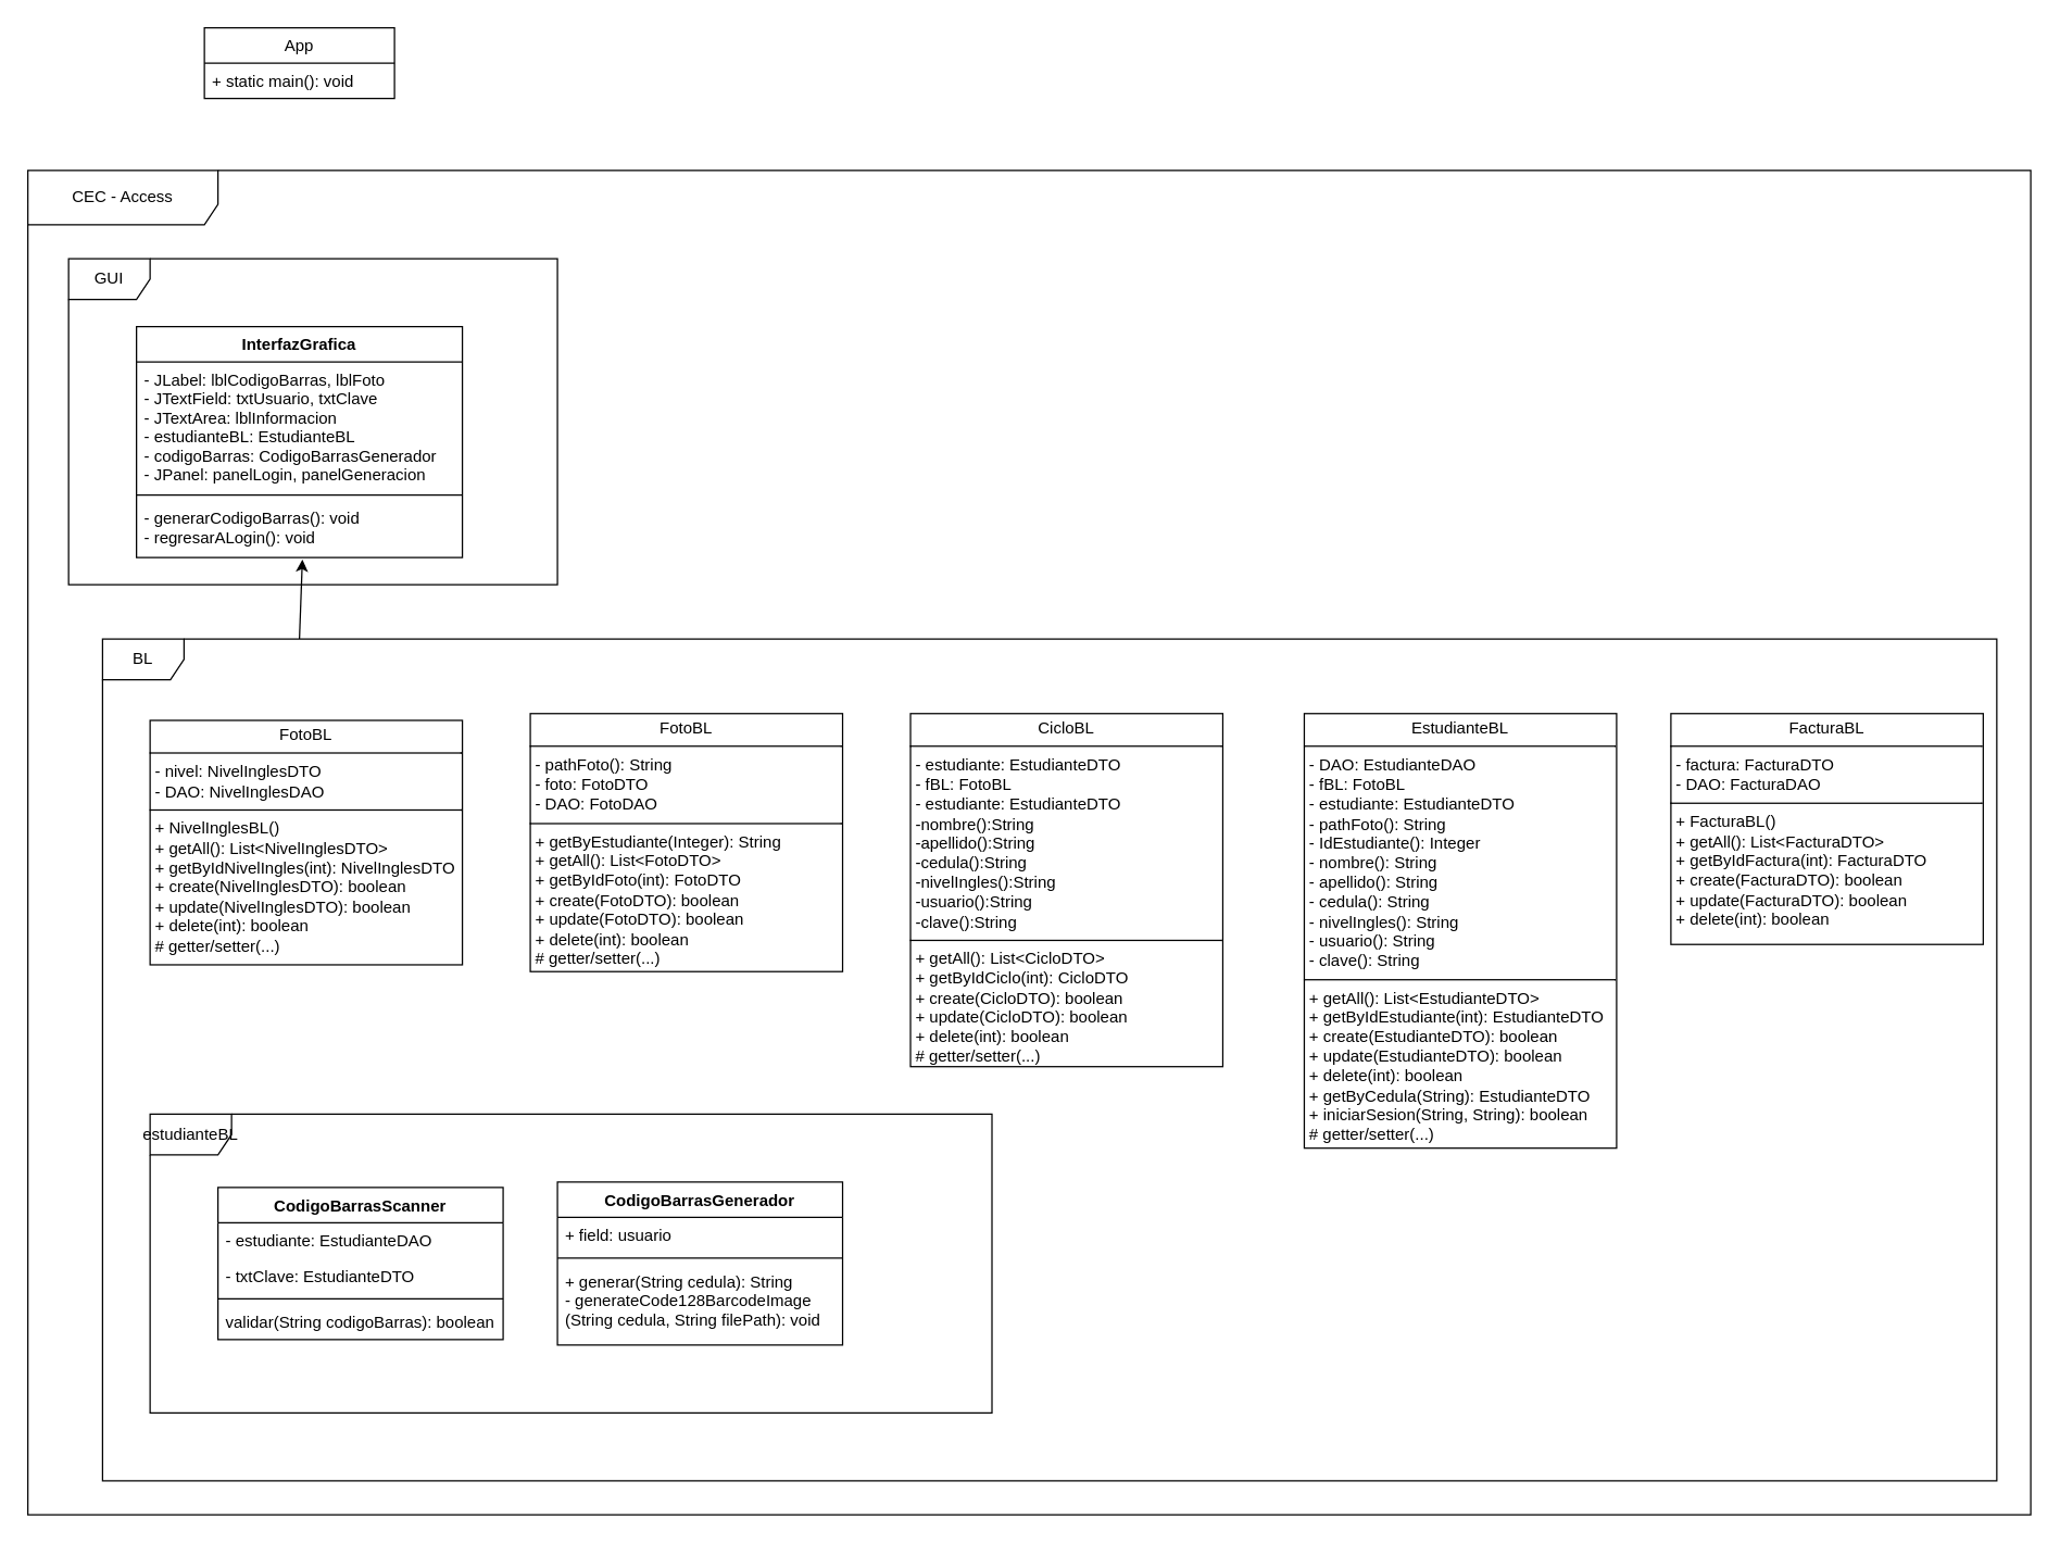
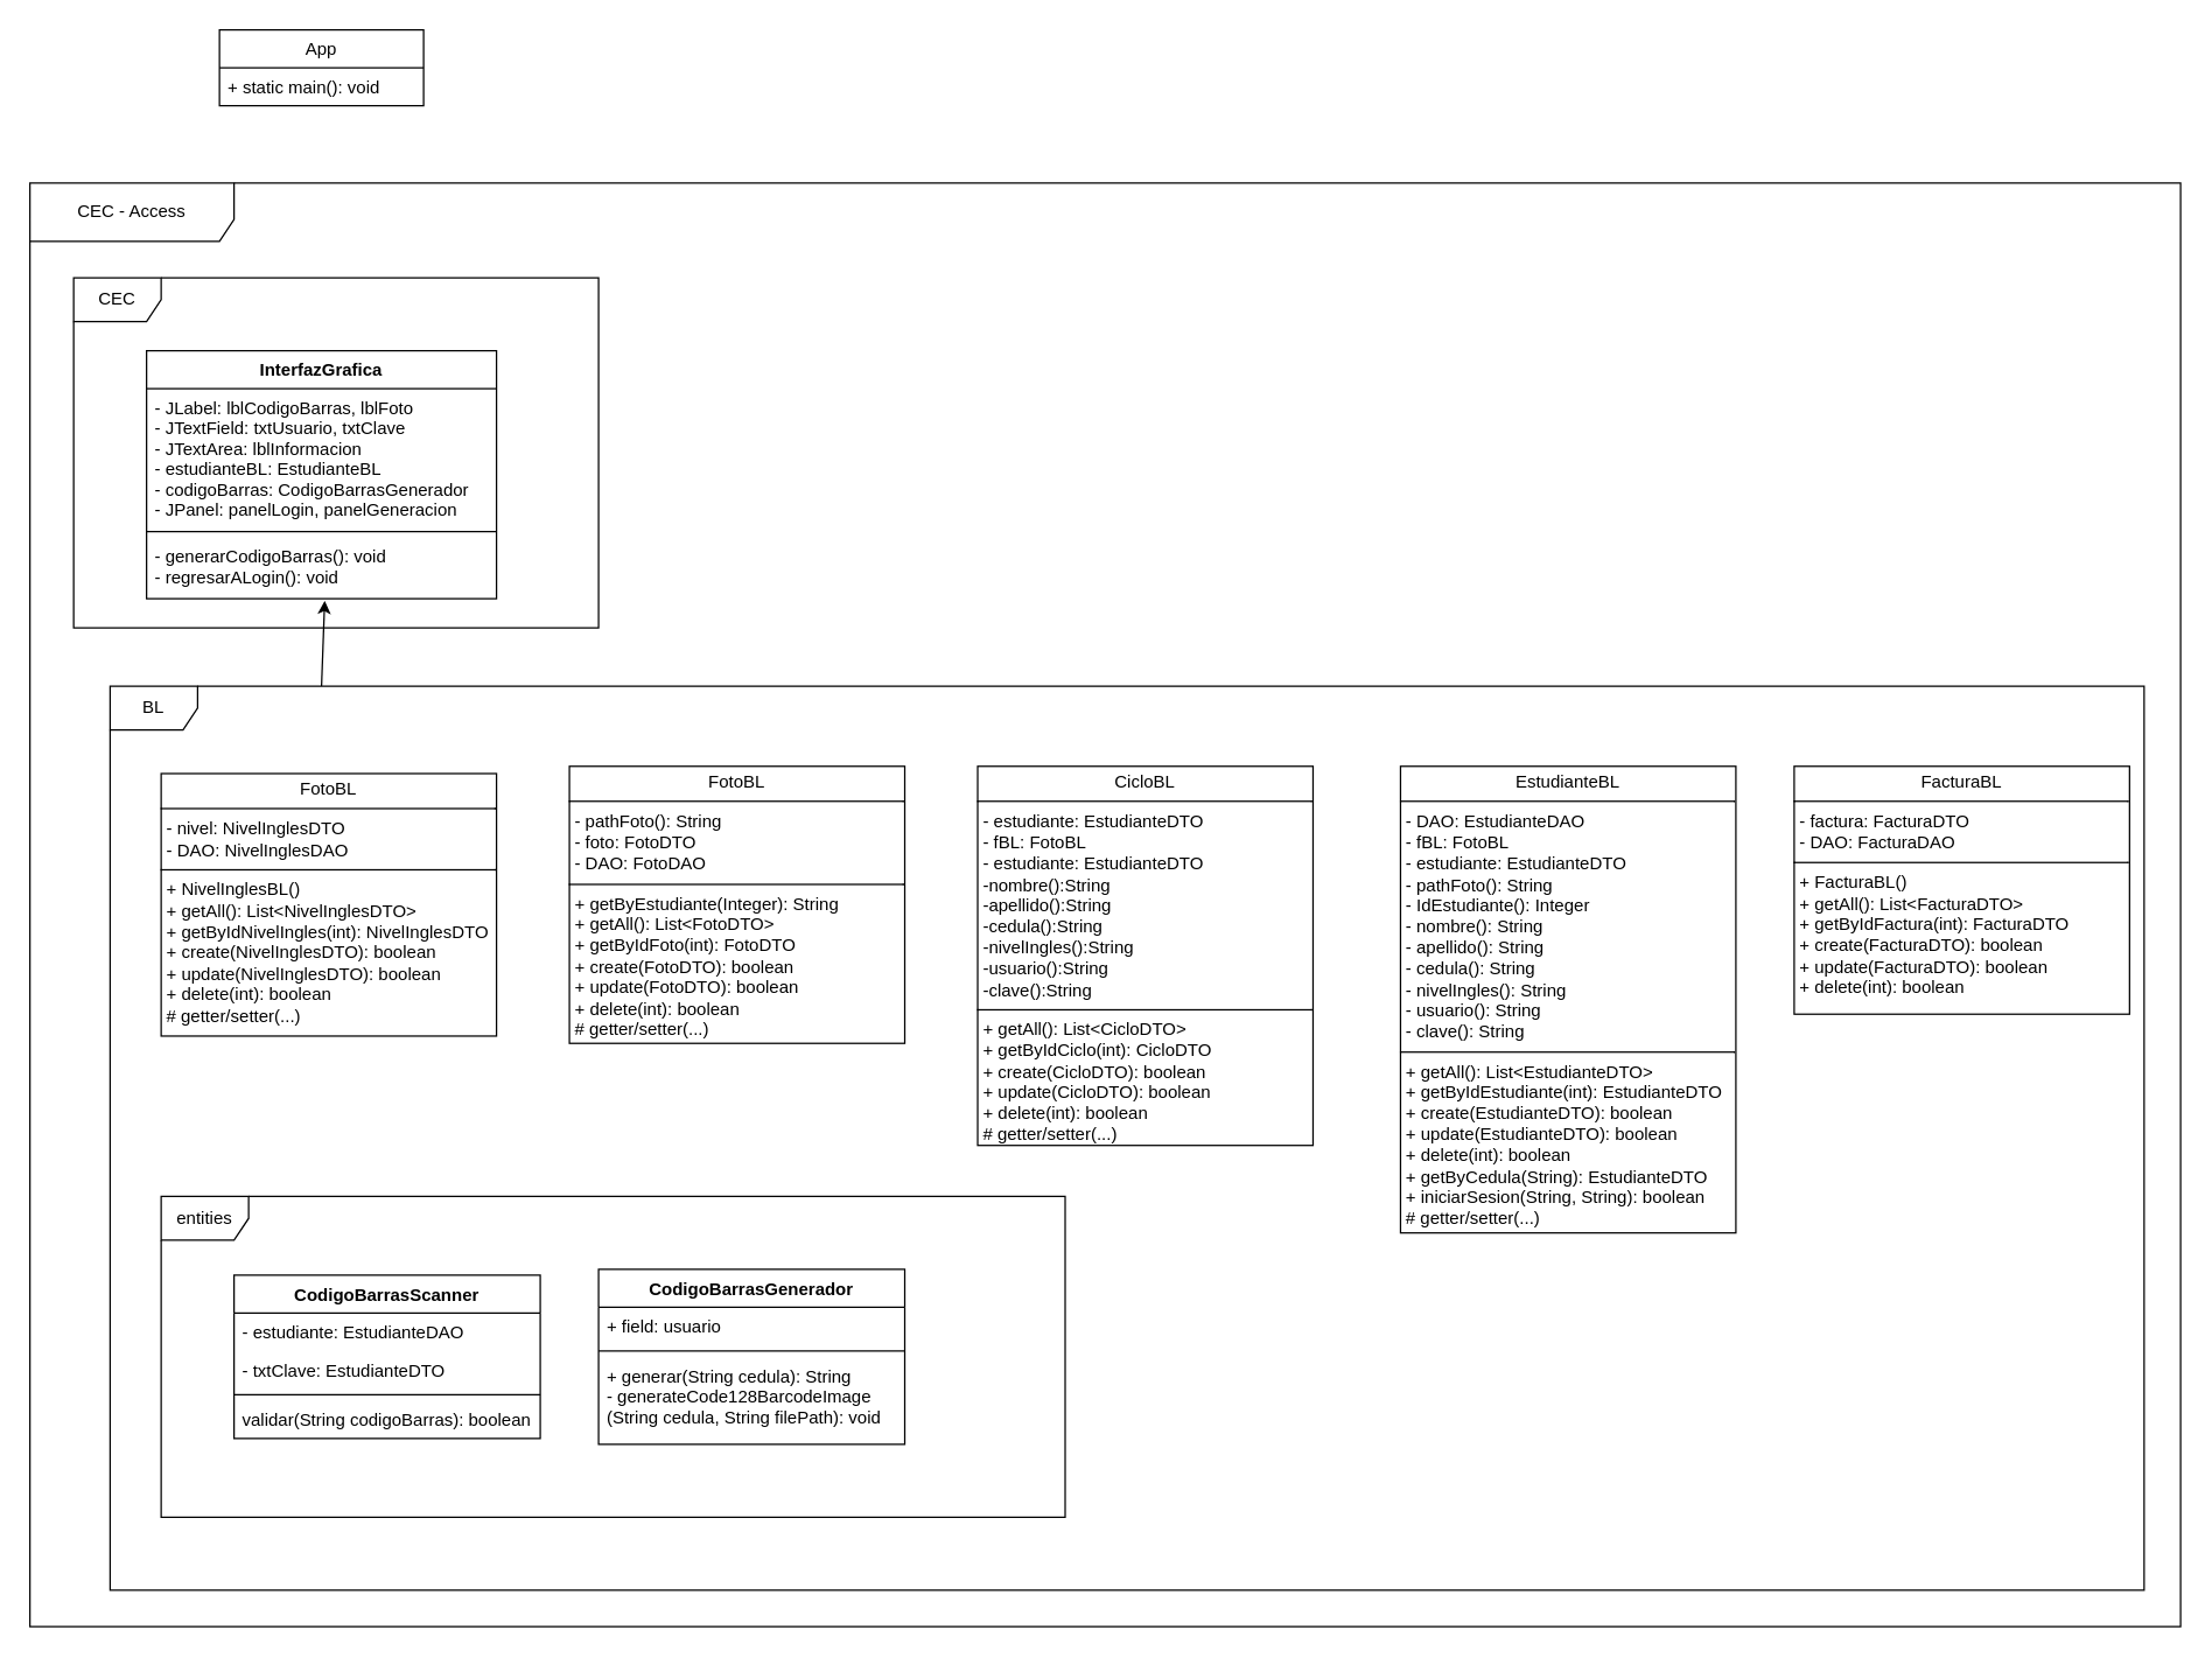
  <mxCell id="0" />
  <mxCell id="1" parent="0" />
  <mxCell id="2" value="CEC - Access" style="shape=umlFrame;whiteSpace=wrap;html=1;width=140;height=40;" vertex="1" parent="1"><mxGeometry x="20" y="125" width="1475" height="990" as="geometry" /></mxCell>
  <mxCell id="3" value="&lt;p style=&quot;margin:0px;margin-top:4px;text-align:center;&quot;&gt;CicloBL&lt;/p&gt;&lt;hr size=&quot;1&quot; style=&quot;border-style:solid;&quot;&gt;&lt;p style=&quot;margin:0px;margin-left:4px;&quot;&gt;- estudiante: EstudianteDTO&lt;/p&gt;&lt;p style=&quot;margin:0px;margin-left:4px;&quot;&gt;- fBL: FotoBL&lt;br&gt;&lt;/p&gt;&lt;p style=&quot;margin:0px;margin-left:4px;&quot;&gt;- estudiante: EstudianteDTO&amp;nbsp;&lt;br&gt;&lt;/p&gt;&lt;p style=&quot;margin:0px;margin-left:4px;&quot;&gt;-nombre():String&lt;/p&gt;&lt;p style=&quot;margin:0px;margin-left:4px;&quot;&gt;-apellido():String&lt;/p&gt;&lt;p style=&quot;margin:0px;margin-left:4px;&quot;&gt;-cedula():String&lt;br&gt;-nivelIngles():String&lt;/p&gt;&lt;p style=&quot;margin:0px;margin-left:4px;&quot;&gt;-usuario():String&lt;/p&gt;&lt;p style=&quot;margin:0px;margin-left:4px;&quot;&gt;-clave():String&lt;/p&gt;&lt;hr size=&quot;1&quot; style=&quot;border-style:solid;&quot;&gt;&lt;p style=&quot;margin:0px;margin-left:4px;&quot;&gt;&lt;span style=&quot;background-color: transparent;&quot;&gt;+ getAll(): List&amp;lt;CicloDTO&amp;gt;&lt;br&gt;+ getByIdCiclo(int): CicloDTO&lt;br&gt;+ create(CicloDTO): boolean&lt;br&gt;+ update(CicloDTO): boolean&lt;br&gt;+ delete(int): boolean&lt;/span&gt;&lt;span style=&quot;background-color: transparent; white-space: pre;&quot;&gt;&#09;&lt;/span&gt;&lt;br&gt;# getter/setter(...)&lt;br&gt;&lt;/p&gt;" style="verticalAlign=top;align=left;overflow=fill;html=1;whiteSpace=wrap;" parent="1" vertex="1"><mxGeometry x="670" y="525" width="230" height="260" as="geometry" /></mxCell>
  <mxCell id="4" value="&lt;p style=&quot;margin:0px;margin-top:4px;text-align:center;&quot;&gt;EstudianteBL&lt;/p&gt;&lt;hr size=&quot;1&quot; style=&quot;border-style:solid;&quot;&gt;&lt;p style=&quot;margin:0px;margin-left:4px;&quot;&gt;- DAO: EstudianteDAO&amp;nbsp;&lt;/p&gt;&lt;p style=&quot;margin:0px;margin-left:4px;&quot;&gt;- fBL: FotoBL&amp;nbsp;&lt;/p&gt;&lt;p style=&quot;margin:0px;margin-left:4px;&quot;&gt;- estudiante: EstudianteDTO&amp;nbsp;&lt;/p&gt;&lt;p style=&quot;margin:0px;margin-left:4px;&quot;&gt;- pathFoto(): String&amp;nbsp;&lt;/p&gt;&lt;p style=&quot;margin:0px;margin-left:4px;&quot;&gt;- IdEstudiante(): Integer&lt;br&gt;- nombre(): String&lt;br&gt;- apellido(): String&lt;br&gt;- cedula(): String&lt;br&gt;- nivelIngles(): String&lt;br&gt;- usuario(): String&lt;br&gt;- clave(): String&lt;br&gt;&lt;/p&gt;&lt;hr size=&quot;1&quot; style=&quot;border-style:solid;&quot;&gt;&lt;p style=&quot;margin:0px;margin-left:4px;&quot;&gt;+ getAll(): List&amp;lt;EstudianteDTO&amp;gt;&lt;br&gt;+ getByIdEstudiante(int): EstudianteDTO&lt;br&gt;+ create(EstudianteDTO): boolean&lt;br&gt;+ update(EstudianteDTO): boolean&lt;br&gt;+ delete(int): boolean&lt;br&gt;+ getByCedula(String): EstudianteDTO&lt;br&gt;+ iniciarSesion(String, String): boolean&lt;br&gt;&lt;/p&gt;&lt;p style=&quot;margin:0px;margin-left:4px;&quot;&gt;# getter/setter(...)&lt;br&gt;&lt;/p&gt;" style="verticalAlign=top;align=left;overflow=fill;html=1;whiteSpace=wrap;" parent="1" vertex="1"><mxGeometry x="960" y="525" width="230" height="320" as="geometry" /></mxCell>
  <mxCell id="5" value="&lt;p style=&quot;margin:0px;margin-top:4px;text-align:center;&quot;&gt;FacturaBL&lt;/p&gt;&lt;hr size=&quot;1&quot; style=&quot;border-style:solid;&quot;&gt;&lt;p style=&quot;margin:0px;margin-left:4px;&quot;&gt;- factura: FacturaDTO&lt;br&gt;- DAO: FacturaDAO&lt;br&gt;&lt;/p&gt;&lt;hr size=&quot;1&quot; style=&quot;border-style:solid;&quot;&gt;&lt;p style=&quot;margin:0px;margin-left:4px;&quot;&gt;&lt;span style=&quot;background-color: transparent;&quot;&gt;+ FacturaBL()&lt;br&gt;+ getAll(): List&amp;lt;FacturaDTO&amp;gt;&lt;br&gt;+ getByIdFactura(int): FacturaDTO&lt;br&gt;+ create(FacturaDTO): boolean&lt;br&gt;+ update(FacturaDTO): boolean&lt;br&gt;+ delete(int): boolean&lt;/span&gt;&lt;span style=&quot;background-color: transparent; white-space: pre;&quot;&gt;&#09;&lt;/span&gt;&lt;br&gt;&lt;/p&gt;" style="verticalAlign=top;align=left;overflow=fill;html=1;whiteSpace=wrap;" parent="1" vertex="1"><mxGeometry x="1230" y="525" width="230" height="170" as="geometry" /></mxCell>
  <mxCell id="6" value="&lt;p style=&quot;margin:0px;margin-top:4px;text-align:center;&quot;&gt;FotoBL&lt;/p&gt;&lt;hr size=&quot;1&quot; style=&quot;border-style:solid;&quot;&gt;&lt;p style=&quot;margin:0px;margin-left:4px;&quot;&gt;- pathFoto(): String&lt;br&gt;- foto: FotoDTO&lt;br&gt;- DAO: FotoDAO&lt;br&gt;&lt;/p&gt;&lt;hr size=&quot;1&quot; style=&quot;border-style:solid;&quot;&gt;&lt;p style=&quot;margin:0px;margin-left:4px;&quot;&gt;+ getByEstudiante(Integer): String&lt;br&gt;+ getAll(): List&amp;lt;FotoDTO&amp;gt;&lt;br&gt;+ getByIdFoto(int): FotoDTO&lt;br&gt;+ create(FotoDTO): boolean&lt;br&gt;+ update(FotoDTO): boolean&lt;br&gt;+ delete(int): boolean&lt;br&gt;# getter/setter(...)&lt;br&gt;&lt;/p&gt;" style="verticalAlign=top;align=left;overflow=fill;html=1;whiteSpace=wrap;" parent="1" vertex="1"><mxGeometry x="390" y="525" width="230" height="190" as="geometry" /></mxCell>
  <mxCell id="7" value="&lt;p style=&quot;margin:0px;margin-top:4px;text-align:center;&quot;&gt;FotoBL&lt;/p&gt;&lt;hr size=&quot;1&quot; style=&quot;border-style:solid;&quot;&gt;&lt;p style=&quot;margin:0px;margin-left:4px;&quot;&gt;- nivel: NivelInglesDTO&lt;br/&gt;- DAO: NivelInglesDAO&lt;br&gt;&lt;/p&gt;&lt;hr size=&quot;1&quot; style=&quot;border-style:solid;&quot;&gt;&lt;p style=&quot;margin:0px;margin-left:4px;&quot;&gt;+ NivelInglesBL()&lt;br&gt;+ getAll(): List&amp;lt;NivelInglesDTO&amp;gt;&lt;br&gt;+ getByIdNivelIngles(int): NivelInglesDTO&lt;br&gt;+ create(NivelInglesDTO): boolean&lt;br&gt;+ update(NivelInglesDTO): boolean&lt;br&gt;+ delete(int): boolean&lt;br&gt;# getter/setter(...)&lt;br&gt;&lt;/p&gt;" style="verticalAlign=top;align=left;overflow=fill;html=1;whiteSpace=wrap;" parent="1" vertex="1"><mxGeometry x="110" y="530" width="230" height="180" as="geometry" /></mxCell>
  <mxCell id="8" value="App" style="swimlane;fontStyle=0;childLayout=stackLayout;horizontal=1;startSize=26;fillColor=none;horizontalStack=0;resizeParent=1;resizeParentMax=0;resizeLast=0;collapsible=1;marginBottom=0;" vertex="1" parent="1"><mxGeometry x="150" y="20" width="140" height="52" as="geometry" /></mxCell>
  <mxCell id="9" value="+ static main(): void" style="text;strokeColor=none;fillColor=none;align=left;verticalAlign=top;spacingLeft=4;spacingRight=4;overflow=hidden;rotatable=0;points=[[0,0.5],[1,0.5]];portConstraint=eastwest;" vertex="1" parent="8"><mxGeometry y="26" width="140" height="26" as="geometry" /></mxCell>
  <mxCell id="10" value="InterfazGrafica" style="swimlane;fontStyle=1;align=center;verticalAlign=top;childLayout=stackLayout;horizontal=1;startSize=26;horizontalStack=0;resizeParent=1;resizeParentMax=0;resizeLast=0;collapsible=1;marginBottom=0;" vertex="1" parent="1"><mxGeometry x="100" y="240" width="240" height="170" as="geometry" /></mxCell>
  <mxCell id="11" value="- JLabel: lblCodigoBarras, lblFoto&#10;- JTextField: txtUsuario, txtClave&#10;- JTextArea: lblInformacion&#10;- estudianteBL: EstudianteBL&#10;- codigoBarras: CodigoBarrasGenerador&#10;- JPanel: panelLogin, panelGeneracion" style="text;strokeColor=none;fillColor=none;align=left;verticalAlign=top;spacingLeft=4;spacingRight=4;overflow=hidden;rotatable=0;points=[[0,0.5],[1,0.5]];portConstraint=eastwest;" vertex="1" parent="10"><mxGeometry y="26" width="240" height="94" as="geometry" /></mxCell>
  <mxCell id="12" value="" style="line;strokeWidth=1;fillColor=none;align=left;verticalAlign=middle;spacingTop=-1;spacingLeft=3;spacingRight=3;rotatable=0;labelPosition=right;points=[];portConstraint=eastwest;strokeColor=inherit;" vertex="1" parent="10"><mxGeometry y="120" width="240" height="8" as="geometry" /></mxCell>
  <mxCell id="13" value="- generarCodigoBarras(): void&#10;- regresarALogin(): void" style="text;strokeColor=none;fillColor=none;align=left;verticalAlign=top;spacingLeft=4;spacingRight=4;overflow=hidden;rotatable=0;points=[[0,0.5],[1,0.5]];portConstraint=eastwest;" vertex="1" parent="10"><mxGeometry y="128" width="240" height="42" as="geometry" /></mxCell>
  <mxCell id="14" value="BL" style="shape=umlFrame;whiteSpace=wrap;html=1;" vertex="1" parent="1"><mxGeometry x="75" y="470" width="1395" height="620" as="geometry" /></mxCell>
  <mxCell id="15" value="" style="endArrow=classic;html=1;entryX=0.509;entryY=1.036;entryDx=0;entryDy=0;entryPerimeter=0;" edge="1" parent="1" target="13"><mxGeometry width="50" height="50" relative="1" as="geometry"><mxPoint x="220" y="470" as="sourcePoint" /><mxPoint x="228" y="420" as="targetPoint" /></mxGeometry></mxCell>
- <mxCell id="16" value="estudianteBL" style="shape=umlFrame;whiteSpace=wrap;html=1;" vertex="1" parent="1"><mxGeometry x="110" y="820" width="620" height="220" as="geometry" /></mxCell>
+ <mxCell id="16" value="entities" style="shape=umlFrame;whiteSpace=wrap;html=1;" vertex="1" parent="1"><mxGeometry x="110" y="820" width="620" height="220" as="geometry" /></mxCell>
  <mxCell id="17" value="CodigoBarrasGenerador" style="swimlane;fontStyle=1;align=center;verticalAlign=top;childLayout=stackLayout;horizontal=1;startSize=26;horizontalStack=0;resizeParent=1;resizeParentMax=0;resizeLast=0;collapsible=1;marginBottom=0;" vertex="1" parent="1"><mxGeometry x="410" y="870" width="210" height="120" as="geometry" /></mxCell>
  <mxCell id="18" value="+ field: usuario" style="text;strokeColor=none;fillColor=none;align=left;verticalAlign=top;spacingLeft=4;spacingRight=4;overflow=hidden;rotatable=0;points=[[0,0.5],[1,0.5]];portConstraint=eastwest;" vertex="1" parent="17"><mxGeometry y="26" width="210" height="26" as="geometry" /></mxCell>
  <mxCell id="19" value="" style="line;strokeWidth=1;fillColor=none;align=left;verticalAlign=middle;spacingTop=-1;spacingLeft=3;spacingRight=3;rotatable=0;labelPosition=right;points=[];portConstraint=eastwest;strokeColor=inherit;" vertex="1" parent="17"><mxGeometry y="52" width="210" height="8" as="geometry" /></mxCell>
  <mxCell id="20" value="+ generar(String cedula): String&#10;- generateCode128BarcodeImage&#10;(String cedula, String filePath): void" style="text;strokeColor=none;fillColor=none;align=left;verticalAlign=top;spacingLeft=4;spacingRight=4;overflow=hidden;rotatable=0;points=[[0,0.5],[1,0.5]];portConstraint=eastwest;" vertex="1" parent="17"><mxGeometry y="60" width="210" height="60" as="geometry" /></mxCell>
  <mxCell id="21" value="CodigoBarrasScanner" style="swimlane;fontStyle=1;align=center;verticalAlign=top;childLayout=stackLayout;horizontal=1;startSize=26;horizontalStack=0;resizeParent=1;resizeParentMax=0;resizeLast=0;collapsible=1;marginBottom=0;" vertex="1" parent="1"><mxGeometry x="160" y="874" width="210" height="112" as="geometry" /></mxCell>
  <mxCell id="22" value="- estudiante: EstudianteDAO" style="text;strokeColor=none;fillColor=none;align=left;verticalAlign=top;spacingLeft=4;spacingRight=4;overflow=hidden;rotatable=0;points=[[0,0.5],[1,0.5]];portConstraint=eastwest;" vertex="1" parent="21"><mxGeometry y="26" width="210" height="26" as="geometry" /></mxCell>
  <mxCell id="23" value="- txtClave: EstudianteDTO" style="text;strokeColor=none;fillColor=none;align=left;verticalAlign=top;spacingLeft=4;spacingRight=4;overflow=hidden;rotatable=0;points=[[0,0.5],[1,0.5]];portConstraint=eastwest;" vertex="1" parent="21"><mxGeometry y="52" width="210" height="26" as="geometry" /></mxCell>
  <mxCell id="24" value="" style="line;strokeWidth=1;fillColor=none;align=left;verticalAlign=middle;spacingTop=-1;spacingLeft=3;spacingRight=3;rotatable=0;labelPosition=right;points=[];portConstraint=eastwest;strokeColor=inherit;" vertex="1" parent="21"><mxGeometry y="78" width="210" height="8" as="geometry" /></mxCell>
  <mxCell id="25" value="validar(String codigoBarras): boolean" style="text;strokeColor=none;fillColor=none;align=left;verticalAlign=top;spacingLeft=4;spacingRight=4;overflow=hidden;rotatable=0;points=[[0,0.5],[1,0.5]];portConstraint=eastwest;" vertex="1" parent="21"><mxGeometry y="86" width="210" height="26" as="geometry" /></mxCell>
- <mxCell id="26" value="GUI" style="shape=umlFrame;whiteSpace=wrap;html=1;" vertex="1" parent="1"><mxGeometry x="50" y="190" width="360" height="240" as="geometry" /></mxCell>
+ <mxCell id="26" value="CEC" style="shape=umlFrame;whiteSpace=wrap;html=1;" vertex="1" parent="1"><mxGeometry x="50" y="190" width="360" height="240" as="geometry" /></mxCell>
